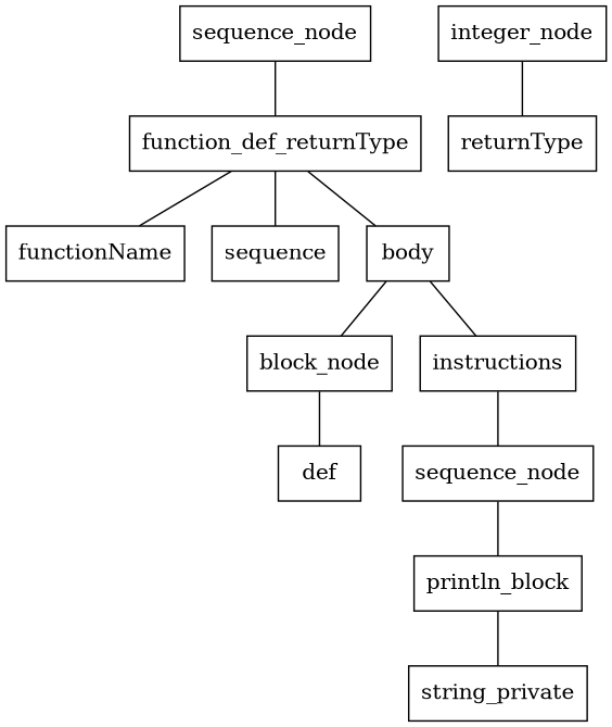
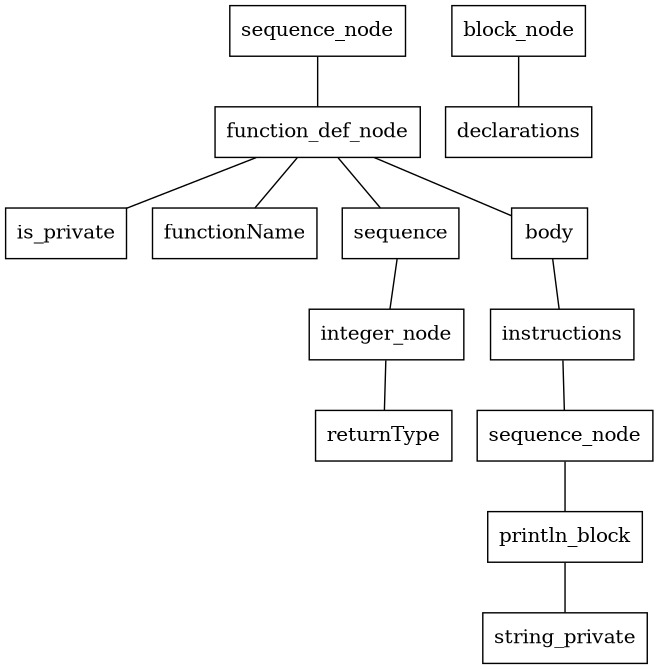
  graph {
    rankdir=TB
    node [shape=box]
    n1 [label=sequence_node]
-   n2 [label=function_def_returnType]
+   n2 [label=function_def_node]
+   n3 [label=is_private]
    n4 [label=functionName]
    n5 [label=sequence]
    n6 [label=body]
    n7 [label=returnType]
    n8 [label=integer_node]
    n9 [label=block_node]
    n10 [label=instructions]
-   n11 [label=def]
+   n11 [label=declarations]
    n12 [label=sequence_node]
    n13 [label=println_block]
    n14 [label=string_private]
    n1 -- n2
+   n2 -- n3
    n2 -- n4
    n2 -- n5
    n2 -- n6
-   n6 -- n9
+   n5 -- n8
    n6 -- n10
    n8 -- n7
    n9 -- n11
    n10 -- n12
    n12 -- n13
    n13 -- n14
  }
